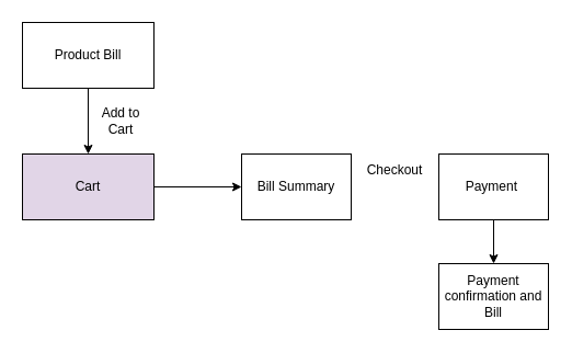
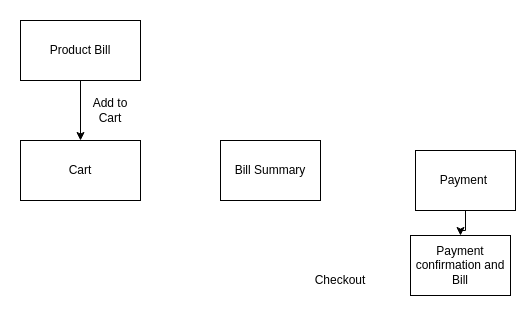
  <mxCell id="0" />
  <mxCell id="1" parent="0" />
  <mxCell id="2" value="" style="edgeStyle=orthogonalEdgeStyle;rounded=0;orthogonalLoop=1;jettySize=auto;html=1;" edge="1" parent="1" source="3" target="5"><mxGeometry relative="1" as="geometry" /></mxCell>
  <mxCell id="3" value="Product Bill" style="rounded=0;whiteSpace=wrap;html=1;" vertex="1" parent="1"><mxGeometry x="20" y="20" width="120" height="60" as="geometry" /></mxCell>
- <mxCell id="4" value="" style="edgeStyle=orthogonalEdgeStyle;rounded=0;orthogonalLoop=1;jettySize=auto;html=1;" edge="1" parent="1" source="5" target="7"><mxGeometry relative="1" as="geometry" /></mxCell>
- <mxCell id="5" value="Cart" style="whiteSpace=wrap;html=1;rounded=0;fillColor=#e1d5e7;" vertex="1" parent="1"><mxGeometry x="20" y="140" width="120" height="60" as="geometry" /></mxCell>
+ <mxCell id="5" value="Cart" style="whiteSpace=wrap;html=1;rounded=0;" vertex="1" parent="1"><mxGeometry x="20" y="140" width="120" height="60" as="geometry" /></mxCell>
  <mxCell id="6" value="Add to Cart" style="text;html=1;strokeColor=none;fillColor=none;align=center;verticalAlign=middle;whiteSpace=wrap;rounded=0;" vertex="1" parent="1"><mxGeometry x="80" y="100" width="60" height="20" as="geometry" /></mxCell>
  <mxCell id="7" value="Bill Summary" style="whiteSpace=wrap;html=1;rounded=0;" vertex="1" parent="1"><mxGeometry x="220" y="140" width="100" height="60" as="geometry" /></mxCell>
  <mxCell id="8" value="" style="edgeStyle=orthogonalEdgeStyle;rounded=0;orthogonalLoop=1;jettySize=auto;html=1;" edge="1" parent="1" source="9" target="11"><mxGeometry relative="1" as="geometry" /></mxCell>
- <mxCell id="9" value="Payment&amp;nbsp;" style="whiteSpace=wrap;html=1;rounded=0;" vertex="1" parent="1"><mxGeometry x="400" y="140" width="100" height="60" as="geometry" /></mxCell>
- <mxCell id="10" value="Checkout" style="text;html=1;strokeColor=none;fillColor=none;align=center;verticalAlign=middle;whiteSpace=wrap;rounded=0;" vertex="1" parent="1"><mxGeometry x="330" y="140" width="60" height="30" as="geometry" /></mxCell>
- <mxCell id="11" value="Payment confirmation and Bill" style="whiteSpace=wrap;html=1;rounded=0;" vertex="1" parent="1"><mxGeometry x="400" y="240" width="100" height="60" as="geometry" /></mxCell>
+ <mxCell id="9" value="Payment&amp;nbsp;" style="whiteSpace=wrap;html=1;rounded=0;" vertex="1" parent="1"><mxGeometry x="415" y="150" width="100" height="60" as="geometry" /></mxCell>
+ <mxCell id="10" value="Checkout" style="text;html=1;strokeColor=none;fillColor=none;align=center;verticalAlign=middle;whiteSpace=wrap;rounded=0;" vertex="1" parent="1"><mxGeometry x="310" y="265" width="60" height="30" as="geometry" /></mxCell>
+ <mxCell id="11" value="Payment confirmation and Bill" style="whiteSpace=wrap;html=1;rounded=0;" vertex="1" parent="1"><mxGeometry x="410" y="235" width="100" height="60" as="geometry" /></mxCell>
